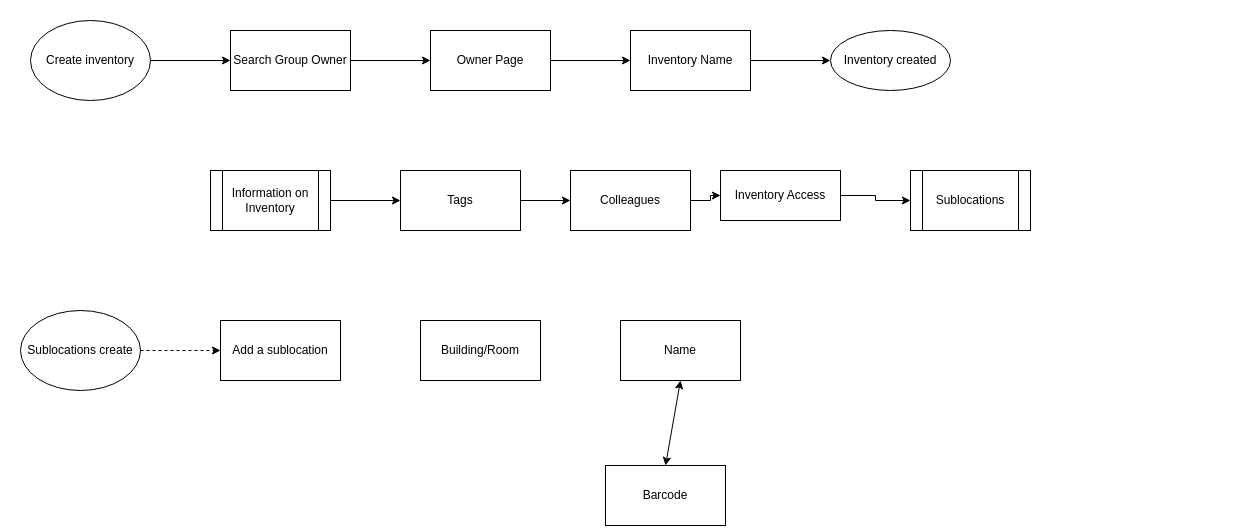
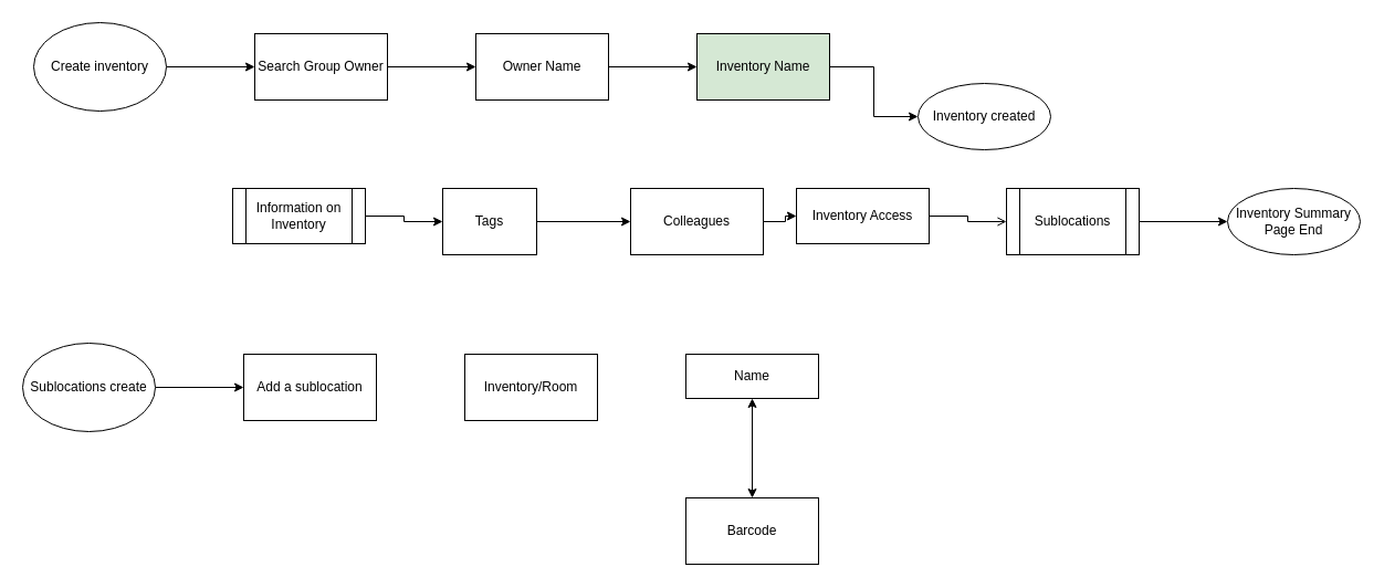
  <mxCell id="0" />
  <mxCell id="1" parent="0" />
  <mxCell id="2" value="" style="edgeStyle=orthogonalEdgeStyle;rounded=0;orthogonalLoop=1;jettySize=auto;html=1;" edge="1" parent="1" source="3" target="5"><mxGeometry relative="1" as="geometry" /></mxCell>
  <mxCell id="3" value="Create inventory" style="ellipse;whiteSpace=wrap;html=1;" vertex="1" parent="1"><mxGeometry x="30" y="20" width="120" height="80" as="geometry" /></mxCell>
  <mxCell id="4" value="" style="edgeStyle=orthogonalEdgeStyle;rounded=0;orthogonalLoop=1;jettySize=auto;html=1;" edge="1" parent="1" source="5" target="7"><mxGeometry relative="1" as="geometry" /></mxCell>
  <mxCell id="5" value="Search Group Owner" style="whiteSpace=wrap;html=1;" vertex="1" parent="1"><mxGeometry x="230" y="30" width="120" height="60" as="geometry" /></mxCell>
  <mxCell id="6" value="" style="edgeStyle=orthogonalEdgeStyle;rounded=0;orthogonalLoop=1;jettySize=auto;html=1;" edge="1" parent="1" source="7" target="9"><mxGeometry relative="1" as="geometry" /></mxCell>
- <mxCell id="7" value="Owner Page" style="whiteSpace=wrap;html=1;" vertex="1" parent="1"><mxGeometry x="430" y="30" width="120" height="60" as="geometry" /></mxCell>
+ <mxCell id="7" value="Owner Name" style="whiteSpace=wrap;html=1;" vertex="1" parent="1"><mxGeometry x="430" y="30" width="120" height="60" as="geometry" /></mxCell>
  <mxCell id="8" value="" style="edgeStyle=orthogonalEdgeStyle;rounded=0;orthogonalLoop=1;jettySize=auto;html=1;" edge="1" parent="1" source="9" target="10"><mxGeometry relative="1" as="geometry" /></mxCell>
- <mxCell id="9" value="Inventory Name" style="whiteSpace=wrap;html=1;" vertex="1" parent="1"><mxGeometry x="630" y="30" width="120" height="60" as="geometry" /></mxCell>
- <mxCell id="10" value="Inventory created" style="ellipse;whiteSpace=wrap;html=1;" vertex="1" parent="1"><mxGeometry x="830" y="30" width="120" height="60" as="geometry" /></mxCell>
+ <mxCell id="9" value="Inventory Name" style="whiteSpace=wrap;html=1;fillColor=#d5e8d4;" vertex="1" parent="1"><mxGeometry x="630" y="30" width="120" height="60" as="geometry" /></mxCell>
+ <mxCell id="10" value="Inventory created" style="ellipse;whiteSpace=wrap;html=1;" vertex="1" parent="1"><mxGeometry x="830" y="75" width="120" height="60" as="geometry" /></mxCell>
+ <mxCell id="11" value="" style="edgeStyle=orthogonalEdgeStyle;rounded=0;orthogonalLoop=1;jettySize=auto;html=1;" edge="1" parent="1" source="12" target="21"><mxGeometry relative="1" as="geometry" /></mxCell>
  <mxCell id="12" value="Sublocations" style="shape=process;whiteSpace=wrap;html=1;backgroundOutline=1;" vertex="1" parent="1"><mxGeometry x="910" y="170" width="120" height="60" as="geometry" /></mxCell>
  <mxCell id="13" value="" style="edgeStyle=orthogonalEdgeStyle;rounded=0;orthogonalLoop=1;jettySize=auto;html=1;" edge="1" parent="1" source="14" target="18"><mxGeometry relative="1" as="geometry" /></mxCell>
- <mxCell id="14" value="Tags" style="whiteSpace=wrap;html=1;" vertex="1" parent="1"><mxGeometry x="400" y="170" width="120" height="60" as="geometry" /></mxCell>
+ <mxCell id="14" value="Tags" style="whiteSpace=wrap;html=1;" vertex="1" parent="1"><mxGeometry x="400" y="170" width="85" height="60" as="geometry" /></mxCell>
  <mxCell id="15" value="" style="edgeStyle=orthogonalEdgeStyle;rounded=0;orthogonalLoop=1;jettySize=auto;html=1;" edge="1" parent="1" source="16" target="14"><mxGeometry relative="1" as="geometry" /></mxCell>
- <mxCell id="16" value="&lt;span&gt;Information on Inventory&lt;/span&gt;" style="shape=process;whiteSpace=wrap;html=1;backgroundOutline=1;" vertex="1" parent="1"><mxGeometry x="210" y="170" width="120" height="60" as="geometry" /></mxCell>
+ <mxCell id="16" value="&lt;span&gt;Information on Inventory&lt;/span&gt;" style="shape=process;whiteSpace=wrap;html=1;backgroundOutline=1;" vertex="1" parent="1"><mxGeometry x="210" y="170" width="120" height="50" as="geometry" /></mxCell>
  <mxCell id="17" value="" style="edgeStyle=orthogonalEdgeStyle;rounded=0;orthogonalLoop=1;jettySize=auto;html=1;" edge="1" parent="1" source="18" target="20"><mxGeometry relative="1" as="geometry" /></mxCell>
  <mxCell id="18" value="Colleagues" style="whiteSpace=wrap;html=1;" vertex="1" parent="1"><mxGeometry x="570" y="170" width="120" height="60" as="geometry" /></mxCell>
- <mxCell id="19" value="" style="edgeStyle=orthogonalEdgeStyle;rounded=0;orthogonalLoop=1;jettySize=auto;html=1;" edge="1" parent="1" source="20" target="12"><mxGeometry relative="1" as="geometry" /></mxCell>
+ <mxCell id="19" value="" style="edgeStyle=orthogonalEdgeStyle;rounded=0;orthogonalLoop=1;jettySize=auto;html=1;endArrow=open;" edge="1" parent="1" source="20" target="12"><mxGeometry relative="1" as="geometry" /></mxCell>
  <mxCell id="20" value="Inventory Access" style="whiteSpace=wrap;html=1;" vertex="1" parent="1"><mxGeometry x="720" y="170" width="120" height="50" as="geometry" /></mxCell>
- <mxCell id="22" value="" style="edgeStyle=orthogonalEdgeStyle;rounded=0;orthogonalLoop=1;jettySize=auto;html=1;dashed=1;" edge="1" parent="1" source="23" target="24"><mxGeometry relative="1" as="geometry" /></mxCell>
+ <mxCell id="21" value="Inventory Summary Page End" style="ellipse;whiteSpace=wrap;html=1;" vertex="1" parent="1"><mxGeometry x="1110" y="170" width="120" height="60" as="geometry" /></mxCell>
+ <mxCell id="22" value="" style="edgeStyle=orthogonalEdgeStyle;rounded=0;orthogonalLoop=1;jettySize=auto;html=1;" edge="1" parent="1" source="23" target="24"><mxGeometry relative="1" as="geometry" /></mxCell>
  <mxCell id="23" value="Sublocations create" style="ellipse;whiteSpace=wrap;html=1;" vertex="1" parent="1"><mxGeometry x="20" y="310" width="120" height="80" as="geometry" /></mxCell>
  <mxCell id="24" value="Add a sublocation" style="whiteSpace=wrap;html=1;" vertex="1" parent="1"><mxGeometry x="220" y="320" width="120" height="60" as="geometry" /></mxCell>
- <mxCell id="25" value="Building/Room" style="whiteSpace=wrap;html=1;" vertex="1" parent="1"><mxGeometry x="420" y="320" width="120" height="60" as="geometry" /></mxCell>
- <mxCell id="26" value="Name" style="whiteSpace=wrap;html=1;" vertex="1" parent="1"><mxGeometry x="620" y="320" width="120" height="60" as="geometry" /></mxCell>
- <mxCell id="27" value="Barcode" style="whiteSpace=wrap;html=1;" vertex="1" parent="1"><mxGeometry x="605" y="465" width="120" height="60" as="geometry" /></mxCell>
+ <mxCell id="25" value="Inventory/Room" style="whiteSpace=wrap;html=1;" vertex="1" parent="1"><mxGeometry x="420" y="320" width="120" height="60" as="geometry" /></mxCell>
+ <mxCell id="26" value="Name" style="whiteSpace=wrap;html=1;" vertex="1" parent="1"><mxGeometry x="620" y="320" width="120" height="40" as="geometry" /></mxCell>
+ <mxCell id="27" value="Barcode" style="whiteSpace=wrap;html=1;" vertex="1" parent="1"><mxGeometry x="620" y="450" width="120" height="60" as="geometry" /></mxCell>
  <mxCell id="28" value="" style="endArrow=classic;startArrow=classic;html=1;rounded=0;entryX=0.5;entryY=1;entryDx=0;entryDy=0;exitX=0.5;exitY=0;exitDx=0;exitDy=0;" edge="1" parent="1" source="27" target="26"><mxGeometry width="50" height="50" relative="1" as="geometry"><mxPoint x="530" y="480" as="sourcePoint" /><mxPoint x="580" y="430" as="targetPoint" /></mxGeometry></mxCell>
